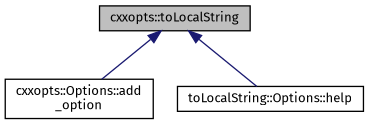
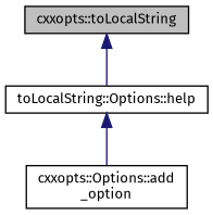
  digraph {
    fontname="Fira Sans"
    rankdir=TB
    node [color=black fillcolor=white fontname="Fira Sans" fontsize=10 shape=record style=filled]
    edge [color=midnightblue dir=back fontname="Fira Sans" fontsize=10 labelfontname=Helvetica labelfontsize=10 style=solid]
    n1 [fillcolor=grey75 fontcolor=black height=0.2 label="cxxopts::toLocalString" width=0.4]
    n2 [height=0.2 label="cxxopts::Options::add\l_option" width=0.4]
    n3 [height=0.2 label="toLocalString::Options::help" width=0.4]
-   n1 -> n2
+   n3 -> n2
    n1 -> n3
  }
